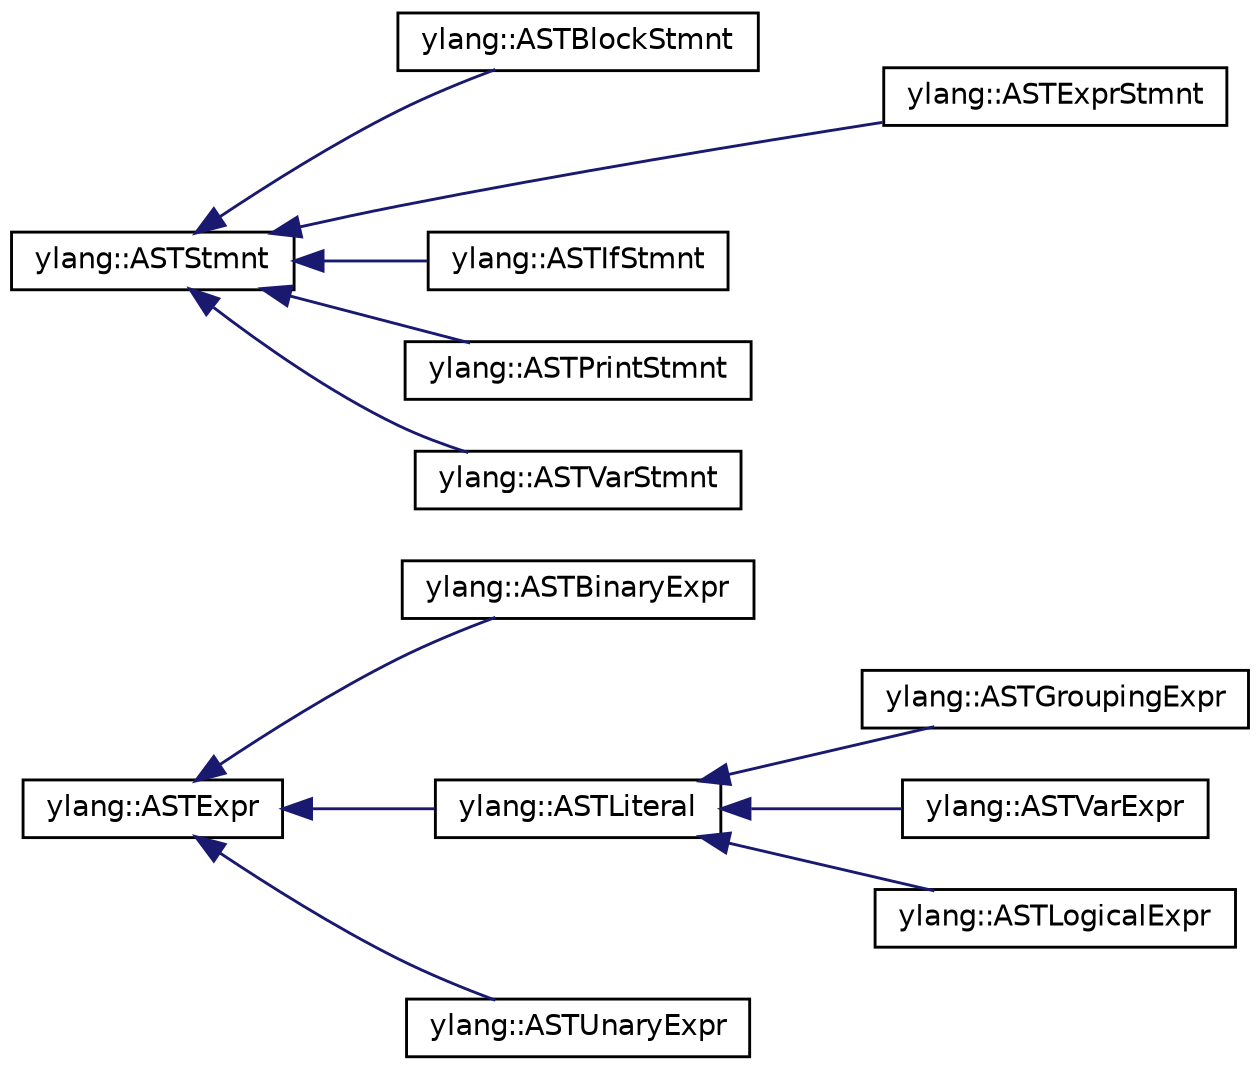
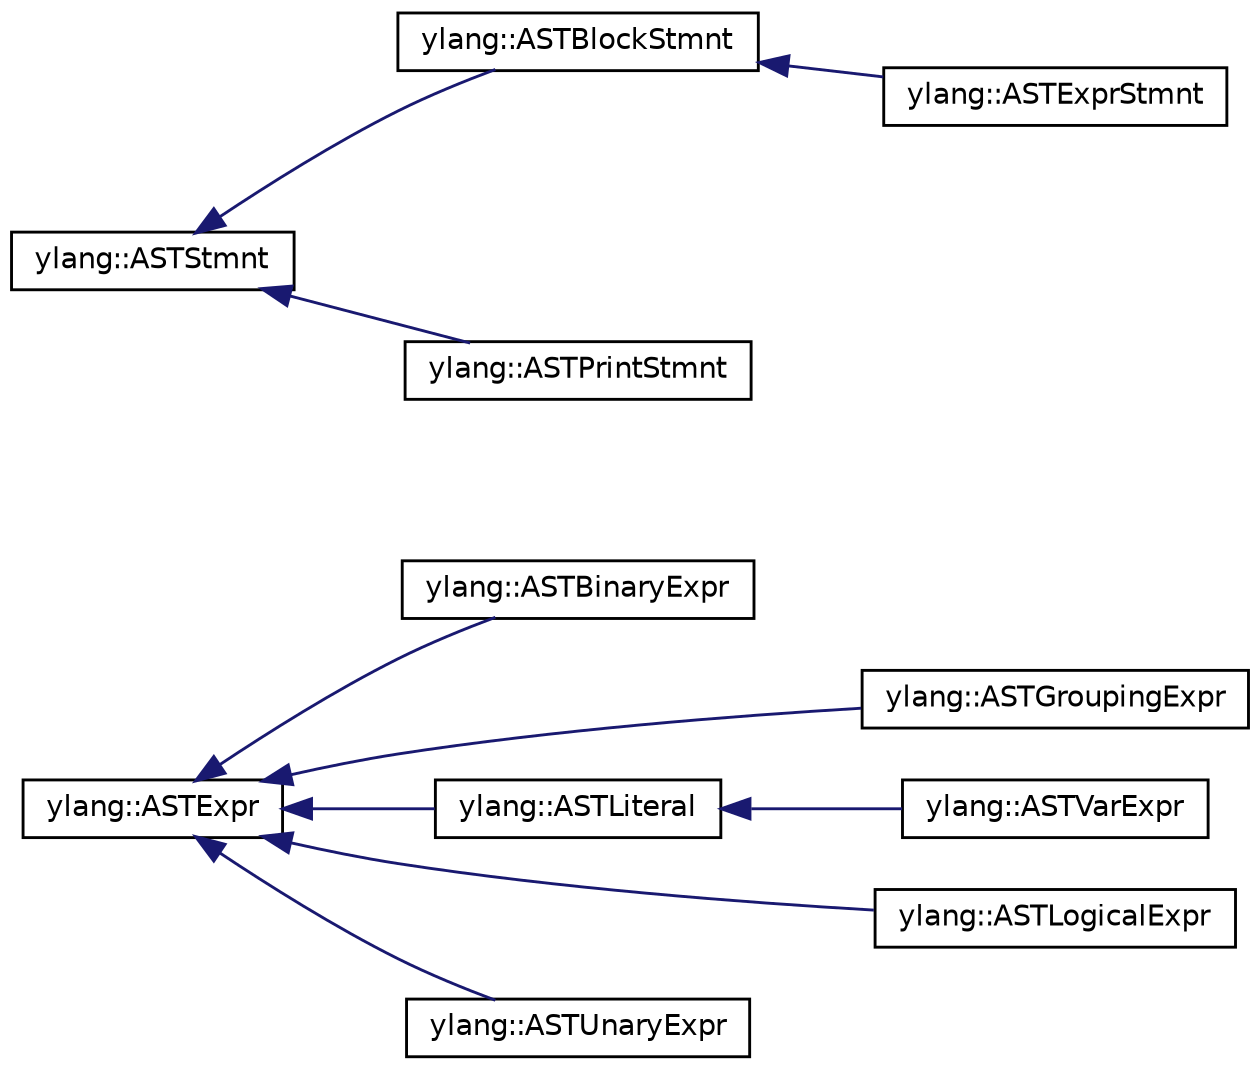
  digraph {
    rankdir=LR
    node [color=black fillcolor=white fontname=Helvetica fontsize=10 shape=record style=filled]
    edge [color=midnightblue dir=back fontname=Helvetica fontsize=10 labelfontname=Helvetica labelfontsize=10 style=solid]
    n1 [height=0.2 label="ylang::ASTExpr" width=0.4]
    n2 [height=0.2 label="ylang::ASTBinaryExpr" width=0.4]
    n3 [height=0.2 label="ylang::ASTGroupingExpr" width=0.4]
    n4 [height=0.2 label="ylang::ASTLiteral" width=0.4]
    n5 [height=0.2 label="ylang::ASTLogicalExpr" width=0.4]
    n6 [height=0.2 label="ylang::ASTUnaryExpr" width=0.4]
    n7 [height=0.2 label="ylang::ASTStmnt" width=0.4]
    n8 [height=0.2 label="ylang::ASTBlockStmnt" width=0.4]
    n9 [height=0.2 label="ylang::ASTExprStmnt" width=0.4]
-   n10 [height=0.2 label="ylang::ASTIfStmnt" width=0.4]
    n11 [height=0.2 label="ylang::ASTPrintStmnt" width=0.4]
-   n12 [height=0.2 label="ylang::ASTVarStmnt" width=0.4]
    n13 [height=0.2 label="ylang::ASTVarExpr" width=0.4]
    n1 -> n2
-   n4 -> n3
+   n1 -> n3
    n1 -> n4
-   n4 -> n5
+   n1 -> n5
    n1 -> n6
    n4 -> n13
    n7 -> n8
-   n7 -> n9
-   n7 -> n10
+   n8 -> n9
    n7 -> n11
-   n7 -> n12
  }
